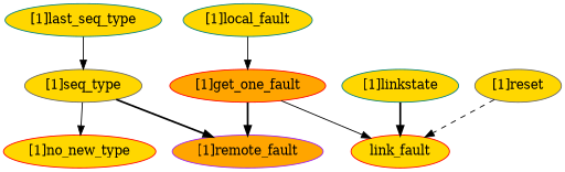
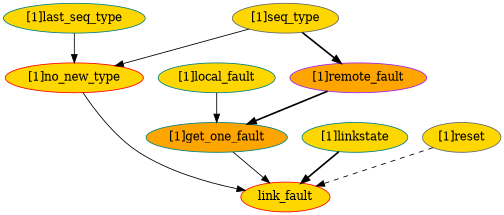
  strict digraph {
    node [color=teal complexity=5 fillcolor=gold importance=0.173148987131 rank=0.0346297974263 style=filled]
    edge [style=solid]
    "[1]last_seq_type" [importance=0.207196831042 rank=0.0414393662084]
    "[1]no_new_type" [color=red complexity=2 importance=0.153861518503 rank=0.0769307592515]
    link_fault [color=red complexity=0 importance=0.0769891113132 rank=0.0]
-   "[1]get_one_fault" [color=red complexity=2 fillcolor=orange importance=0.134685060084 rank=0.0673425300421]
+   "[1]get_one_fault" [complexity=2 fillcolor=orange importance=0.134685060084 rank=0.0673425300421]
    "[1]local_fault"
    "[1]seq_type" [color=gray40 importance=0.224304365926 rank=0.0448608731852]
    "[1]remote_fault" [color=purple fillcolor=orange]
    "[1]linkstate" [complexity=1 importance=0.31709670095 rank=0.31709670095]
    "[1]reset" [color=gray40 complexity=1 importance=0.269431260987 rank=0.269431260987]
-   "[1]last_seq_type" -> "[1]seq_type"
+   "[1]last_seq_type" -> "[1]no_new_type"
+   "[1]no_new_type" -> link_fault
    "[1]get_one_fault" -> link_fault
    "[1]local_fault" -> "[1]get_one_fault"
    "[1]seq_type" -> "[1]no_new_type"
    "[1]seq_type" -> "[1]remote_fault" [style=bold]
-   "[1]get_one_fault" -> "[1]remote_fault" [style=bold]
+   "[1]remote_fault" -> "[1]get_one_fault" [style=bold]
    "[1]linkstate" -> link_fault [style=bold]
    "[1]reset" -> link_fault [style=dashed]
  }
